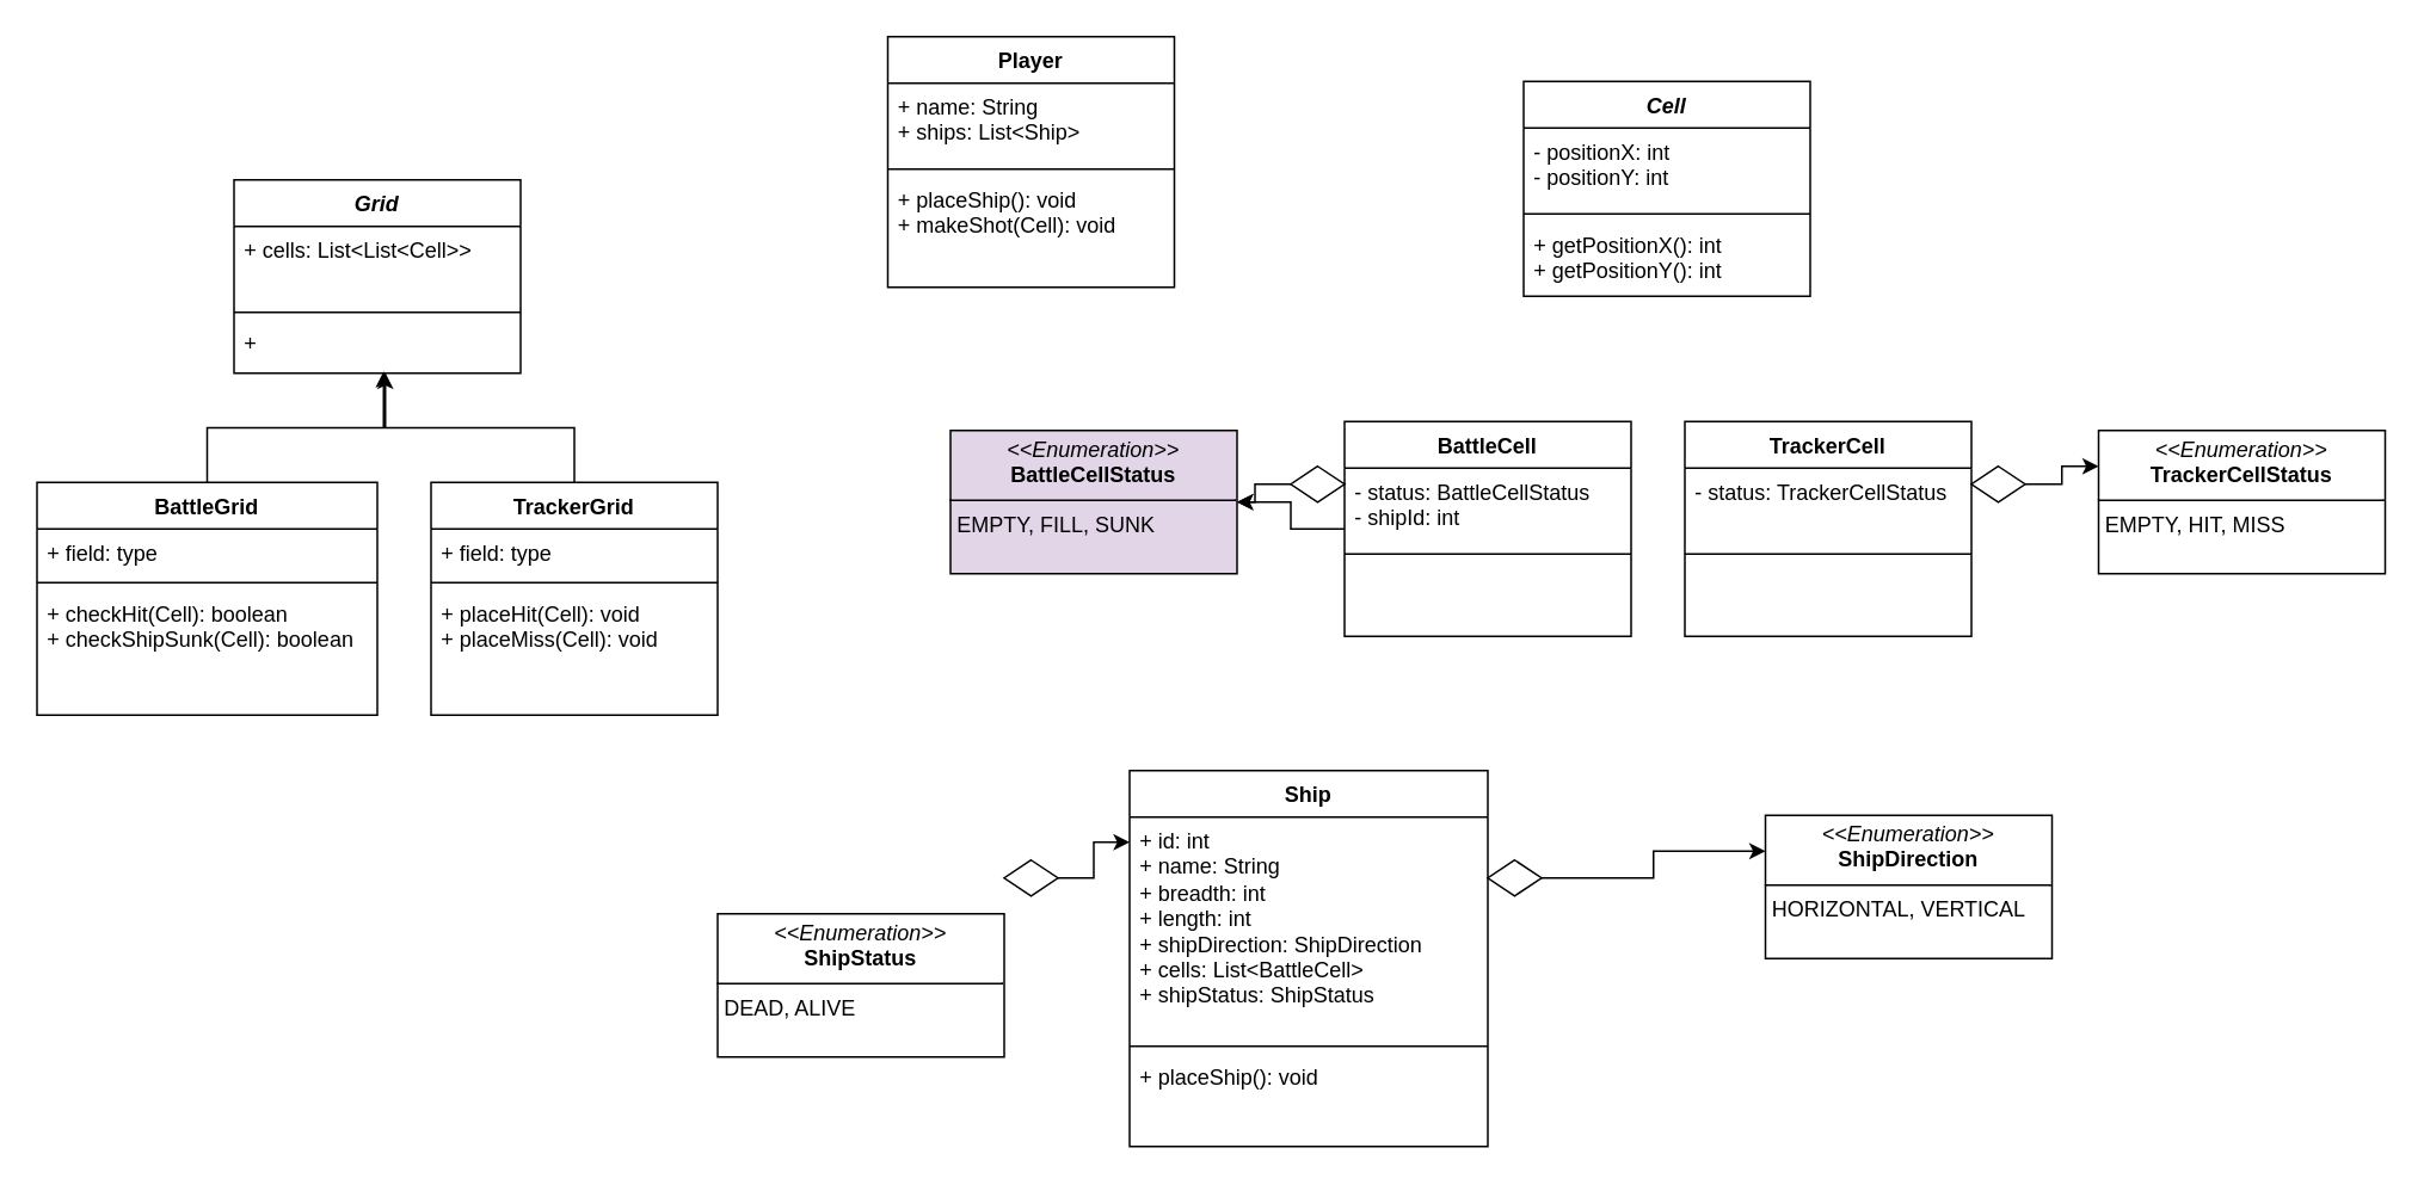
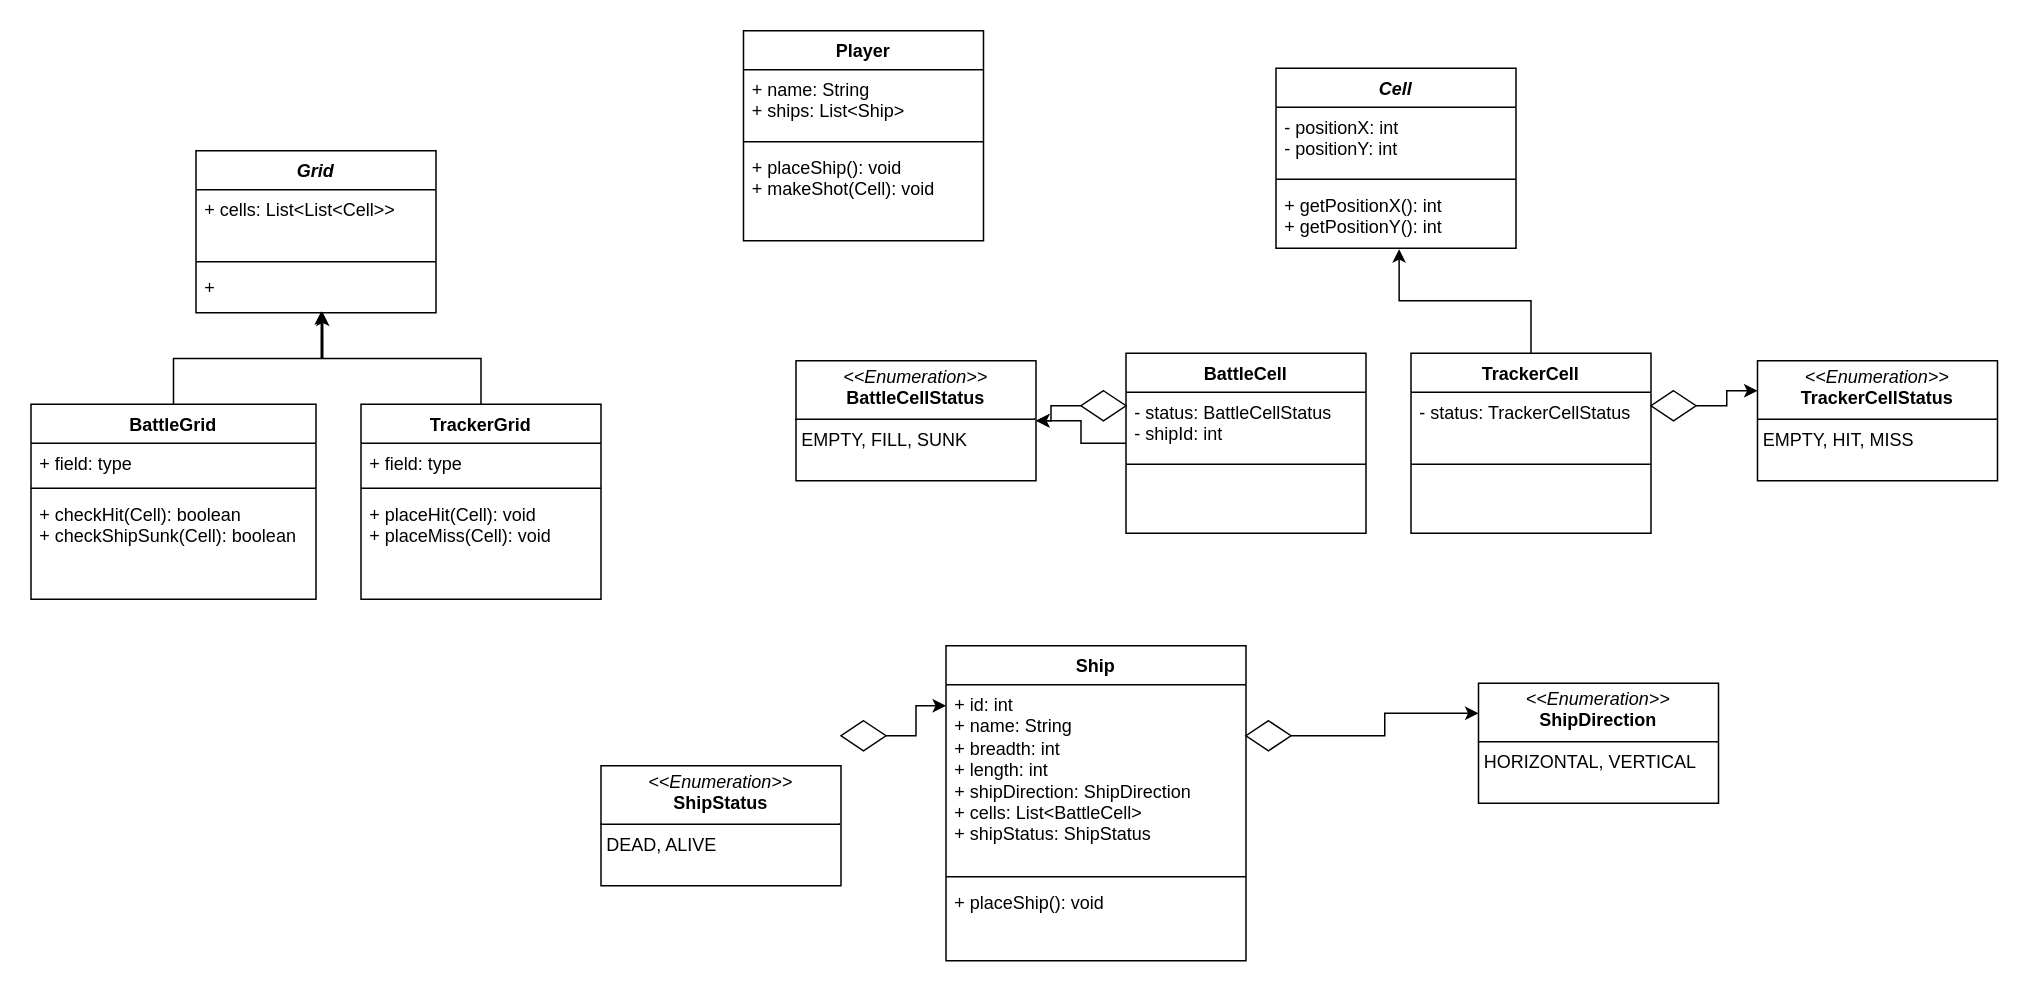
  <mxCell id="0" />
  <mxCell id="1" parent="0" />
  <mxCell id="2" value="Player" style="swimlane;fontStyle=1;align=center;verticalAlign=top;childLayout=stackLayout;horizontal=1;startSize=26;horizontalStack=0;resizeParent=1;resizeParentMax=0;resizeLast=0;collapsible=1;marginBottom=0;whiteSpace=wrap;html=1;" parent="1" vertex="1"><mxGeometry x="495" y="20" width="160" height="140" as="geometry" /></mxCell>
  <mxCell id="3" value="+ name: String&lt;div&gt;+ ships: List&amp;lt;Ship&amp;gt;&lt;/div&gt;" style="text;strokeColor=none;fillColor=none;align=left;verticalAlign=top;spacingLeft=4;spacingRight=4;overflow=hidden;rotatable=0;points=[[0,0.5],[1,0.5]];portConstraint=eastwest;whiteSpace=wrap;html=1;" parent="2" vertex="1"><mxGeometry y="26" width="160" height="44" as="geometry" /></mxCell>
  <mxCell id="4" value="" style="line;strokeWidth=1;fillColor=none;align=left;verticalAlign=middle;spacingTop=-1;spacingLeft=3;spacingRight=3;rotatable=0;labelPosition=right;points=[];portConstraint=eastwest;strokeColor=inherit;" parent="2" vertex="1"><mxGeometry y="70" width="160" height="8" as="geometry" /></mxCell>
  <mxCell id="5" value="+ placeShip(): void&lt;div&gt;+ makeShot(Cell): void&lt;/div&gt;" style="text;strokeColor=none;fillColor=none;align=left;verticalAlign=top;spacingLeft=4;spacingRight=4;overflow=hidden;rotatable=0;points=[[0,0.5],[1,0.5]];portConstraint=eastwest;whiteSpace=wrap;html=1;" parent="2" vertex="1"><mxGeometry y="78" width="160" height="62" as="geometry" /></mxCell>
  <mxCell id="6" value="" style="group" vertex="1" connectable="0" parent="1"><mxGeometry x="20" y="100" width="380" height="299" as="geometry" /></mxCell>
  <mxCell id="7" value="&lt;i&gt;Grid&lt;/i&gt;" style="swimlane;fontStyle=1;align=center;verticalAlign=top;childLayout=stackLayout;horizontal=1;startSize=26;horizontalStack=0;resizeParent=1;resizeParentMax=0;resizeLast=0;collapsible=1;marginBottom=0;whiteSpace=wrap;html=1;" parent="6" vertex="1"><mxGeometry x="110" width="160" height="108" as="geometry" /></mxCell>
  <mxCell id="8" value="+ cells: List&amp;lt;List&amp;lt;Cell&amp;gt;&amp;gt;&lt;div&gt;&lt;br&gt;&lt;/div&gt;" style="text;strokeColor=none;fillColor=none;align=left;verticalAlign=top;spacingLeft=4;spacingRight=4;overflow=hidden;rotatable=0;points=[[0,0.5],[1,0.5]];portConstraint=eastwest;whiteSpace=wrap;html=1;" parent="7" vertex="1"><mxGeometry y="26" width="160" height="44" as="geometry" /></mxCell>
  <mxCell id="9" value="" style="line;strokeWidth=1;fillColor=none;align=left;verticalAlign=middle;spacingTop=-1;spacingLeft=3;spacingRight=3;rotatable=0;labelPosition=right;points=[];portConstraint=eastwest;strokeColor=inherit;" parent="7" vertex="1"><mxGeometry y="70" width="160" height="8" as="geometry" /></mxCell>
  <mxCell id="10" value="+" style="text;strokeColor=none;fillColor=none;align=left;verticalAlign=top;spacingLeft=4;spacingRight=4;overflow=hidden;rotatable=0;points=[[0,0.5],[1,0.5]];portConstraint=eastwest;whiteSpace=wrap;html=1;" parent="7" vertex="1"><mxGeometry y="78" width="160" height="30" as="geometry" /></mxCell>
  <mxCell id="11" value="BattleGrid" style="swimlane;fontStyle=1;align=center;verticalAlign=top;childLayout=stackLayout;horizontal=1;startSize=26;horizontalStack=0;resizeParent=1;resizeParentMax=0;resizeLast=0;collapsible=1;marginBottom=0;whiteSpace=wrap;html=1;" vertex="1" parent="6"><mxGeometry y="169" width="190" height="130" as="geometry" /></mxCell>
  <mxCell id="12" value="+ field: type" style="text;strokeColor=none;fillColor=none;align=left;verticalAlign=top;spacingLeft=4;spacingRight=4;overflow=hidden;rotatable=0;points=[[0,0.5],[1,0.5]];portConstraint=eastwest;whiteSpace=wrap;html=1;" vertex="1" parent="11"><mxGeometry y="26" width="190" height="26" as="geometry" /></mxCell>
  <mxCell id="13" value="" style="line;strokeWidth=1;fillColor=none;align=left;verticalAlign=middle;spacingTop=-1;spacingLeft=3;spacingRight=3;rotatable=0;labelPosition=right;points=[];portConstraint=eastwest;strokeColor=inherit;" vertex="1" parent="11"><mxGeometry y="52" width="190" height="8" as="geometry" /></mxCell>
  <mxCell id="14" value="+ checkHit(Cell): boolean&lt;div&gt;+ checkShipSunk(Cell): boolean&lt;/div&gt;" style="text;strokeColor=none;fillColor=none;align=left;verticalAlign=top;spacingLeft=4;spacingRight=4;overflow=hidden;rotatable=0;points=[[0,0.5],[1,0.5]];portConstraint=eastwest;whiteSpace=wrap;html=1;" vertex="1" parent="11"><mxGeometry y="60" width="190" height="70" as="geometry" /></mxCell>
  <mxCell id="15" value="TrackerGrid" style="swimlane;fontStyle=1;align=center;verticalAlign=top;childLayout=stackLayout;horizontal=1;startSize=26;horizontalStack=0;resizeParent=1;resizeParentMax=0;resizeLast=0;collapsible=1;marginBottom=0;whiteSpace=wrap;html=1;" vertex="1" parent="6"><mxGeometry x="220" y="169" width="160" height="130" as="geometry" /></mxCell>
  <mxCell id="16" value="+ field: type" style="text;strokeColor=none;fillColor=none;align=left;verticalAlign=top;spacingLeft=4;spacingRight=4;overflow=hidden;rotatable=0;points=[[0,0.5],[1,0.5]];portConstraint=eastwest;whiteSpace=wrap;html=1;" vertex="1" parent="15"><mxGeometry y="26" width="160" height="26" as="geometry" /></mxCell>
  <mxCell id="17" value="" style="line;strokeWidth=1;fillColor=none;align=left;verticalAlign=middle;spacingTop=-1;spacingLeft=3;spacingRight=3;rotatable=0;labelPosition=right;points=[];portConstraint=eastwest;strokeColor=inherit;" vertex="1" parent="15"><mxGeometry y="52" width="160" height="8" as="geometry" /></mxCell>
  <mxCell id="18" value="+ placeHit(Cell): void&lt;div&gt;+ placeMiss(Cell): void&lt;/div&gt;" style="text;strokeColor=none;fillColor=none;align=left;verticalAlign=top;spacingLeft=4;spacingRight=4;overflow=hidden;rotatable=0;points=[[0,0.5],[1,0.5]];portConstraint=eastwest;whiteSpace=wrap;html=1;" vertex="1" parent="15"><mxGeometry y="60" width="160" height="70" as="geometry" /></mxCell>
  <mxCell id="19" style="edgeStyle=orthogonalEdgeStyle;rounded=0;orthogonalLoop=1;jettySize=auto;html=1;entryX=0.522;entryY=0.967;entryDx=0;entryDy=0;entryPerimeter=0;" edge="1" parent="6" source="11" target="10"><mxGeometry relative="1" as="geometry" /></mxCell>
  <mxCell id="20" style="edgeStyle=orthogonalEdgeStyle;rounded=0;orthogonalLoop=1;jettySize=auto;html=1;entryX=0.528;entryY=0.993;entryDx=0;entryDy=0;entryPerimeter=0;" edge="1" parent="6" source="15" target="10"><mxGeometry relative="1" as="geometry" /></mxCell>
  <mxCell id="21" value="" style="group" vertex="1" connectable="0" parent="1"><mxGeometry x="670" y="45" width="530" height="310" as="geometry" /></mxCell>
  <mxCell id="22" value="&lt;i&gt;Cell&lt;/i&gt;" style="swimlane;fontStyle=1;align=center;verticalAlign=top;childLayout=stackLayout;horizontal=1;startSize=26;horizontalStack=0;resizeParent=1;resizeParentMax=0;resizeLast=0;collapsible=1;marginBottom=0;whiteSpace=wrap;html=1;" vertex="1" parent="21"><mxGeometry x="180" width="160" height="120" as="geometry" /></mxCell>
  <mxCell id="23" value="- positionX: int&lt;div&gt;- positionY: int&lt;/div&gt;" style="text;strokeColor=none;fillColor=none;align=left;verticalAlign=top;spacingLeft=4;spacingRight=4;overflow=hidden;rotatable=0;points=[[0,0.5],[1,0.5]];portConstraint=eastwest;whiteSpace=wrap;html=1;" vertex="1" parent="22"><mxGeometry y="26" width="160" height="44" as="geometry" /></mxCell>
  <mxCell id="24" value="" style="line;strokeWidth=1;fillColor=none;align=left;verticalAlign=middle;spacingTop=-1;spacingLeft=3;spacingRight=3;rotatable=0;labelPosition=right;points=[];portConstraint=eastwest;strokeColor=inherit;" vertex="1" parent="22"><mxGeometry y="70" width="160" height="8" as="geometry" /></mxCell>
  <mxCell id="25" value="+ getPositionX(): int&lt;div&gt;+ getPositionY(): int&lt;br&gt;&lt;/div&gt;" style="text;strokeColor=none;fillColor=none;align=left;verticalAlign=top;spacingLeft=4;spacingRight=4;overflow=hidden;rotatable=0;points=[[0,0.5],[1,0.5]];portConstraint=eastwest;whiteSpace=wrap;html=1;" vertex="1" parent="22"><mxGeometry y="78" width="160" height="42" as="geometry" /></mxCell>
  <mxCell id="26" value="BattleCell" style="swimlane;fontStyle=1;align=center;verticalAlign=top;childLayout=stackLayout;horizontal=1;startSize=26;horizontalStack=0;resizeParent=1;resizeParentMax=0;resizeLast=0;collapsible=1;marginBottom=0;whiteSpace=wrap;html=1;" vertex="1" parent="21"><mxGeometry x="80" y="190" width="160" height="120" as="geometry" /></mxCell>
  <mxCell id="27" value="- status: BattleCellStatus&lt;div&gt;- shipId: int&lt;/div&gt;" style="text;strokeColor=none;fillColor=none;align=left;verticalAlign=top;spacingLeft=4;spacingRight=4;overflow=hidden;rotatable=0;points=[[0,0.5],[1,0.5]];portConstraint=eastwest;whiteSpace=wrap;html=1;" vertex="1" parent="26"><mxGeometry y="26" width="160" height="44" as="geometry" /></mxCell>
  <mxCell id="28" value="" style="line;strokeWidth=1;fillColor=none;align=left;verticalAlign=middle;spacingTop=-1;spacingLeft=3;spacingRight=3;rotatable=0;labelPosition=right;points=[];portConstraint=eastwest;strokeColor=inherit;" vertex="1" parent="26"><mxGeometry y="70" width="160" height="8" as="geometry" /></mxCell>
  <mxCell id="29" value="&lt;div&gt;&lt;br&gt;&lt;/div&gt;" style="text;strokeColor=none;fillColor=none;align=left;verticalAlign=top;spacingLeft=4;spacingRight=4;overflow=hidden;rotatable=0;points=[[0,0.5],[1,0.5]];portConstraint=eastwest;whiteSpace=wrap;html=1;" vertex="1" parent="26"><mxGeometry y="78" width="160" height="42" as="geometry" /></mxCell>
  <mxCell id="30" value="TrackerCell" style="swimlane;fontStyle=1;align=center;verticalAlign=top;childLayout=stackLayout;horizontal=1;startSize=26;horizontalStack=0;resizeParent=1;resizeParentMax=0;resizeLast=0;collapsible=1;marginBottom=0;whiteSpace=wrap;html=1;" vertex="1" parent="21"><mxGeometry x="270" y="190" width="160" height="120" as="geometry" /></mxCell>
  <mxCell id="31" value="- status: TrackerCellStatus" style="text;strokeColor=none;fillColor=none;align=left;verticalAlign=top;spacingLeft=4;spacingRight=4;overflow=hidden;rotatable=0;points=[[0,0.5],[1,0.5]];portConstraint=eastwest;whiteSpace=wrap;html=1;" vertex="1" parent="30"><mxGeometry y="26" width="160" height="44" as="geometry" /></mxCell>
  <mxCell id="32" value="" style="line;strokeWidth=1;fillColor=none;align=left;verticalAlign=middle;spacingTop=-1;spacingLeft=3;spacingRight=3;rotatable=0;labelPosition=right;points=[];portConstraint=eastwest;strokeColor=inherit;" vertex="1" parent="30"><mxGeometry y="70" width="160" height="8" as="geometry" /></mxCell>
  <mxCell id="33" value="&lt;div&gt;&lt;br&gt;&lt;/div&gt;" style="text;strokeColor=none;fillColor=none;align=left;verticalAlign=top;spacingLeft=4;spacingRight=4;overflow=hidden;rotatable=0;points=[[0,0.5],[1,0.5]];portConstraint=eastwest;whiteSpace=wrap;html=1;" vertex="1" parent="30"><mxGeometry y="78" width="160" height="42" as="geometry" /></mxCell>
  <mxCell id="34" style="edgeStyle=orthogonalEdgeStyle;rounded=0;orthogonalLoop=1;jettySize=auto;html=1;" edge="1" parent="21" source="26" target="38"><mxGeometry relative="1" as="geometry" /></mxCell>
+ <mxCell id="35" style="edgeStyle=orthogonalEdgeStyle;rounded=0;orthogonalLoop=1;jettySize=auto;html=1;entryX=0.513;entryY=1.014;entryDx=0;entryDy=0;entryPerimeter=0;" edge="1" parent="21" source="30" target="25"><mxGeometry relative="1" as="geometry" /></mxCell>
  <mxCell id="36" value="" style="rhombus;whiteSpace=wrap;html=1;" vertex="1" parent="21"><mxGeometry x="50" y="215" width="30" height="20" as="geometry" /></mxCell>
  <mxCell id="37" value="" style="rhombus;whiteSpace=wrap;html=1;" vertex="1" parent="21"><mxGeometry x="430" y="215" width="30" height="20" as="geometry" /></mxCell>
- <mxCell id="38" value="&lt;p style=&quot;margin:0px;margin-top:4px;text-align:center;&quot;&gt;&lt;i&gt;&amp;lt;&amp;lt;Enumeration&amp;gt;&amp;gt;&lt;/i&gt;&lt;br&gt;&lt;b&gt;BattleCellStatus&lt;/b&gt;&lt;/p&gt;&lt;hr size=&quot;1&quot; style=&quot;border-style:solid;&quot;&gt;&lt;p style=&quot;margin:0px;margin-left:4px;&quot;&gt;EMPTY, FILL, SUNK&lt;/p&gt;" style="verticalAlign=top;align=left;overflow=fill;html=1;whiteSpace=wrap;fillColor=#e1d5e7;" vertex="1" parent="1"><mxGeometry x="530" y="240" width="160" height="80" as="geometry" /></mxCell>
+ <mxCell id="38" value="&lt;p style=&quot;margin:0px;margin-top:4px;text-align:center;&quot;&gt;&lt;i&gt;&amp;lt;&amp;lt;Enumeration&amp;gt;&amp;gt;&lt;/i&gt;&lt;br&gt;&lt;b&gt;BattleCellStatus&lt;/b&gt;&lt;/p&gt;&lt;hr size=&quot;1&quot; style=&quot;border-style:solid;&quot;&gt;&lt;p style=&quot;margin:0px;margin-left:4px;&quot;&gt;EMPTY, FILL, SUNK&lt;/p&gt;" style="verticalAlign=top;align=left;overflow=fill;html=1;whiteSpace=wrap;" vertex="1" parent="1"><mxGeometry x="530" y="240" width="160" height="80" as="geometry" /></mxCell>
  <mxCell id="39" value="&lt;p style=&quot;margin:0px;margin-top:4px;text-align:center;&quot;&gt;&lt;i&gt;&amp;lt;&amp;lt;Enumeration&amp;gt;&amp;gt;&lt;/i&gt;&lt;br&gt;&lt;b&gt;TrackerCellStatus&lt;/b&gt;&lt;/p&gt;&lt;hr size=&quot;1&quot; style=&quot;border-style:solid;&quot;&gt;&lt;p style=&quot;margin:0px;margin-left:4px;&quot;&gt;EMPTY, HIT, MISS&lt;/p&gt;" style="verticalAlign=top;align=left;overflow=fill;html=1;whiteSpace=wrap;" vertex="1" parent="1"><mxGeometry x="1171" y="240" width="160" height="80" as="geometry" /></mxCell>
  <mxCell id="40" value="" style="edgeStyle=orthogonalEdgeStyle;rounded=0;orthogonalLoop=1;jettySize=auto;html=1;" edge="1" parent="1" source="36" target="38"><mxGeometry relative="1" as="geometry" /></mxCell>
  <mxCell id="41" style="edgeStyle=orthogonalEdgeStyle;rounded=0;orthogonalLoop=1;jettySize=auto;html=1;entryX=0;entryY=0.25;entryDx=0;entryDy=0;" edge="1" parent="1" source="37" target="39"><mxGeometry relative="1" as="geometry" /></mxCell>
  <mxCell id="42" value="" style="group" vertex="1" connectable="0" parent="1"><mxGeometry x="630" y="430" width="520" height="190" as="geometry" /></mxCell>
  <mxCell id="43" value="Ship" style="swimlane;fontStyle=1;align=center;verticalAlign=top;childLayout=stackLayout;horizontal=1;startSize=26;horizontalStack=0;resizeParent=1;resizeParentMax=0;resizeLast=0;collapsible=1;marginBottom=0;whiteSpace=wrap;html=1;" parent="42" vertex="1"><mxGeometry width="200" height="210" as="geometry" /></mxCell>
  <mxCell id="44" value="&lt;div&gt;+ id: int&lt;/div&gt;+ name: String&lt;div&gt;+ breadth: int&lt;/div&gt;&lt;div&gt;+ length: int&lt;/div&gt;&lt;div&gt;+ shipDirection:&amp;nbsp;&lt;span style=&quot;background-color: initial; text-align: center;&quot;&gt;ShipDirection&lt;/span&gt;&lt;/div&gt;&lt;div&gt;&lt;span style=&quot;background-color: initial; text-align: center;&quot;&gt;+ cells: List&amp;lt;BattleCell&amp;gt;&lt;/span&gt;&lt;/div&gt;&lt;div&gt;&lt;span style=&quot;background-color: initial; text-align: center;&quot;&gt;+ shipStatus: ShipStatus&lt;/span&gt;&lt;/div&gt;" style="text;strokeColor=none;fillColor=none;align=left;verticalAlign=top;spacingLeft=4;spacingRight=4;overflow=hidden;rotatable=0;points=[[0,0.5],[1,0.5]];portConstraint=eastwest;whiteSpace=wrap;html=1;" parent="43" vertex="1"><mxGeometry y="26" width="200" height="124" as="geometry" /></mxCell>
  <mxCell id="45" value="" style="line;strokeWidth=1;fillColor=none;align=left;verticalAlign=middle;spacingTop=-1;spacingLeft=3;spacingRight=3;rotatable=0;labelPosition=right;points=[];portConstraint=eastwest;strokeColor=inherit;" parent="43" vertex="1"><mxGeometry y="150" width="200" height="8" as="geometry" /></mxCell>
  <mxCell id="46" value="+ placeShip(): void" style="text;strokeColor=none;fillColor=none;align=left;verticalAlign=top;spacingLeft=4;spacingRight=4;overflow=hidden;rotatable=0;points=[[0,0.5],[1,0.5]];portConstraint=eastwest;whiteSpace=wrap;html=1;" parent="43" vertex="1"><mxGeometry y="158" width="200" height="52" as="geometry" /></mxCell>
  <mxCell id="47" value="&lt;p style=&quot;margin: 4px 0px 0px; text-align: center;&quot;&gt;&lt;i&gt;&amp;lt;&amp;lt;Enumeration&amp;gt;&amp;gt;&lt;/i&gt;&lt;br&gt;&lt;b&gt;ShipDirection&lt;/b&gt;&lt;/p&gt;&lt;hr style=&quot;border-style: solid;&quot; size=&quot;1&quot;&gt;&lt;p style=&quot;margin: 0px 0px 0px 4px;&quot;&gt;HORIZONTAL, VERTICAL&lt;/p&gt;" style="verticalAlign=top;align=left;overflow=fill;html=1;whiteSpace=wrap;" parent="42" vertex="1"><mxGeometry x="355" y="25" width="160" height="80" as="geometry" /></mxCell>
  <mxCell id="48" style="edgeStyle=orthogonalEdgeStyle;rounded=0;orthogonalLoop=1;jettySize=auto;html=1;entryX=0;entryY=0.25;entryDx=0;entryDy=0;" edge="1" parent="42" source="49" target="47"><mxGeometry relative="1" as="geometry" /></mxCell>
  <mxCell id="49" value="" style="rhombus;whiteSpace=wrap;html=1;" vertex="1" parent="42"><mxGeometry x="200" y="50" width="30" height="20" as="geometry" /></mxCell>
  <mxCell id="50" value="&lt;p style=&quot;margin: 4px 0px 0px; text-align: center;&quot;&gt;&lt;i&gt;&amp;lt;&amp;lt;Enumeration&amp;gt;&amp;gt;&lt;/i&gt;&lt;br&gt;&lt;b&gt;ShipStatus&lt;/b&gt;&lt;/p&gt;&lt;hr style=&quot;border-style: solid;&quot; size=&quot;1&quot;&gt;&lt;p style=&quot;margin: 0px 0px 0px 4px;&quot;&gt;DEAD, ALIVE&lt;/p&gt;" style="verticalAlign=top;align=left;overflow=fill;html=1;whiteSpace=wrap;" vertex="1" parent="1"><mxGeometry x="400" y="510" width="160" height="80" as="geometry" /></mxCell>
  <mxCell id="51" value="" style="rhombus;whiteSpace=wrap;html=1;" vertex="1" parent="1"><mxGeometry x="560" y="480" width="30" height="20" as="geometry" /></mxCell>
  <mxCell id="52" style="edgeStyle=orthogonalEdgeStyle;rounded=0;orthogonalLoop=1;jettySize=auto;html=1;entryX=0;entryY=0.113;entryDx=0;entryDy=0;entryPerimeter=0;" edge="1" parent="1" source="51" target="44"><mxGeometry relative="1" as="geometry" /></mxCell>
